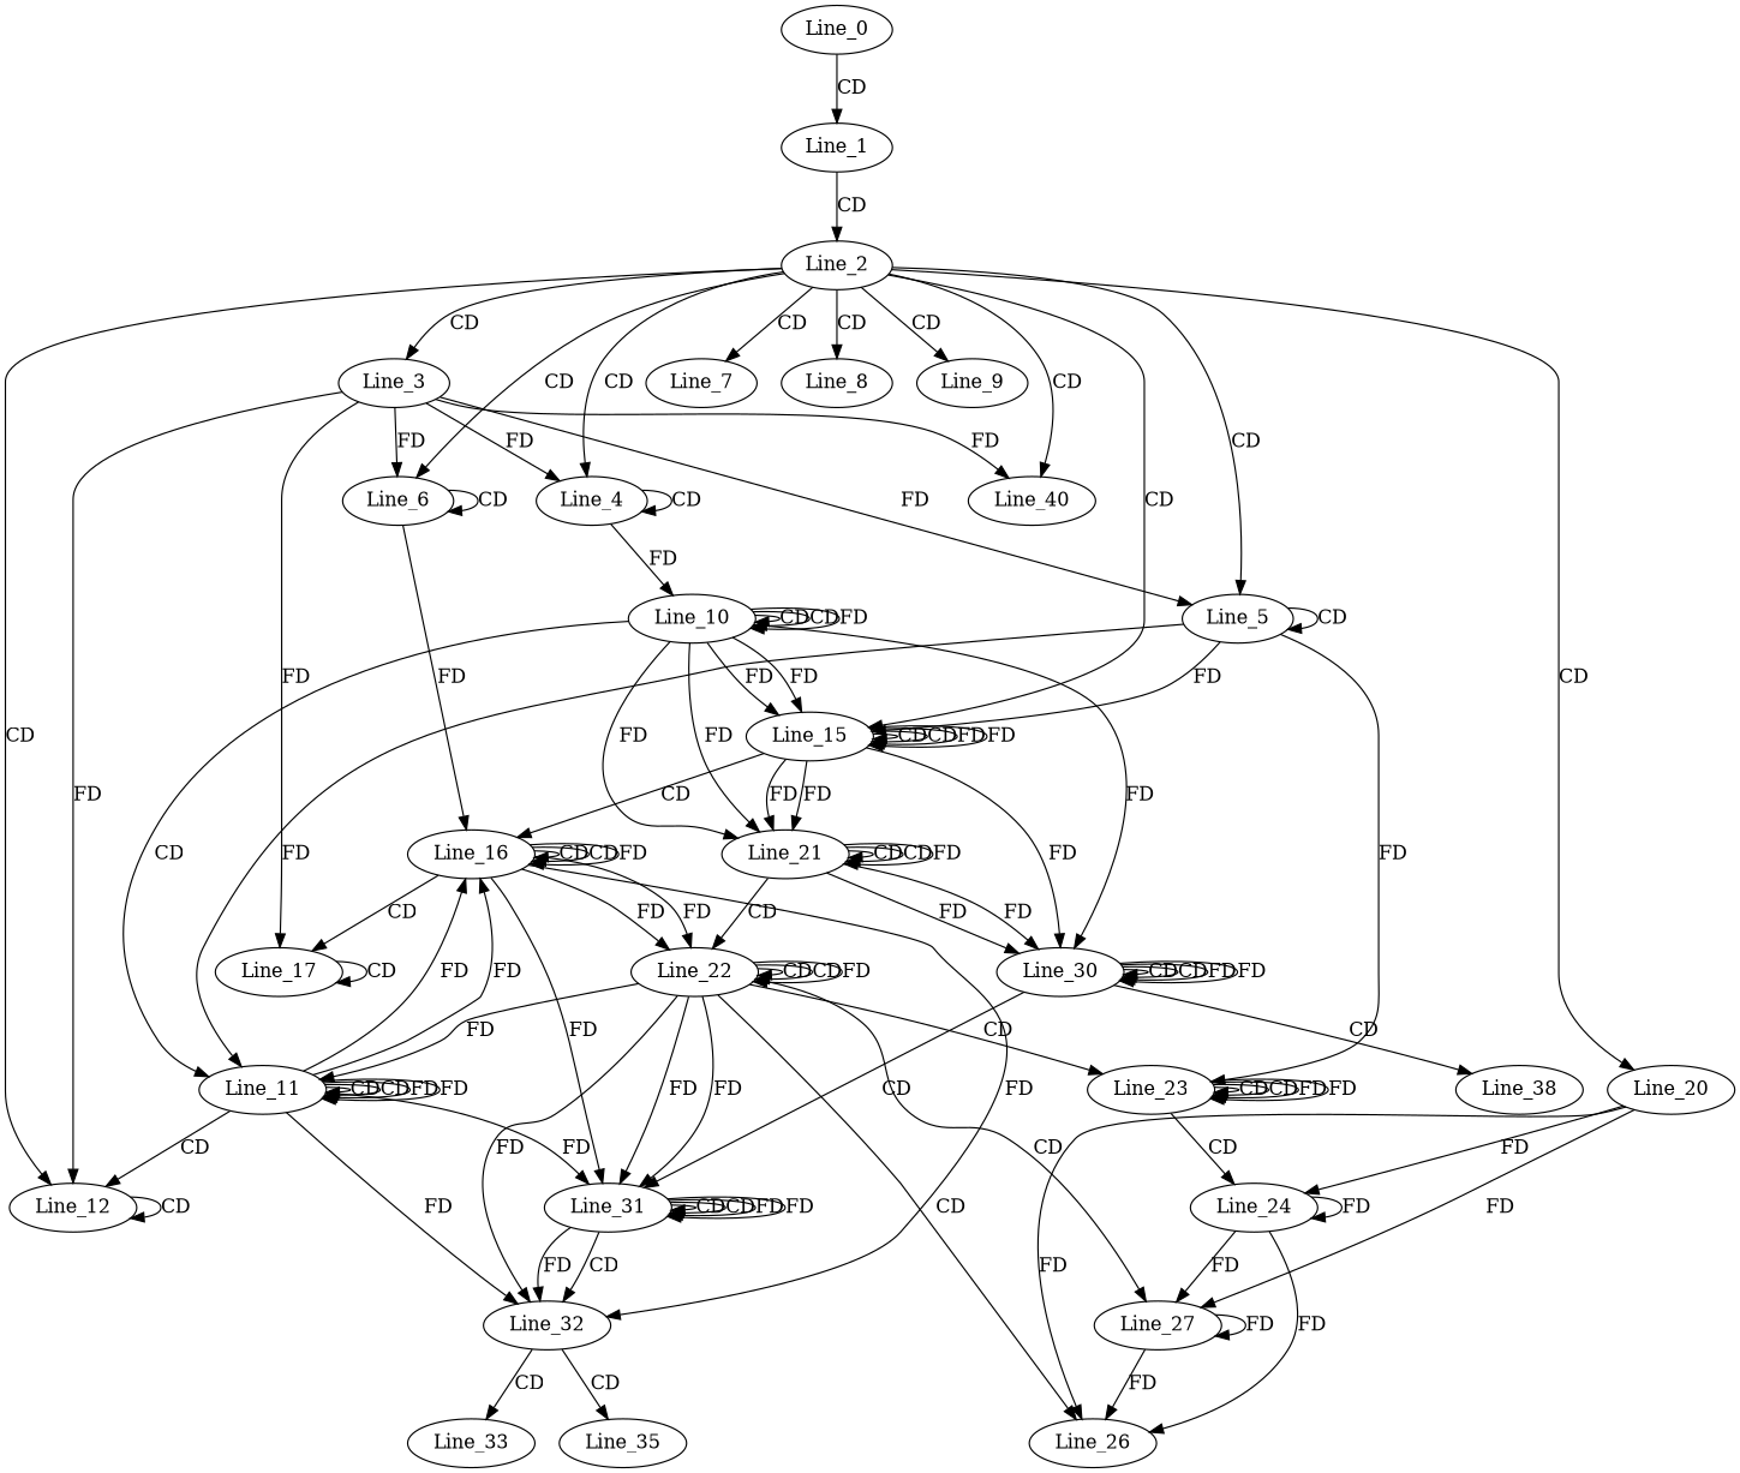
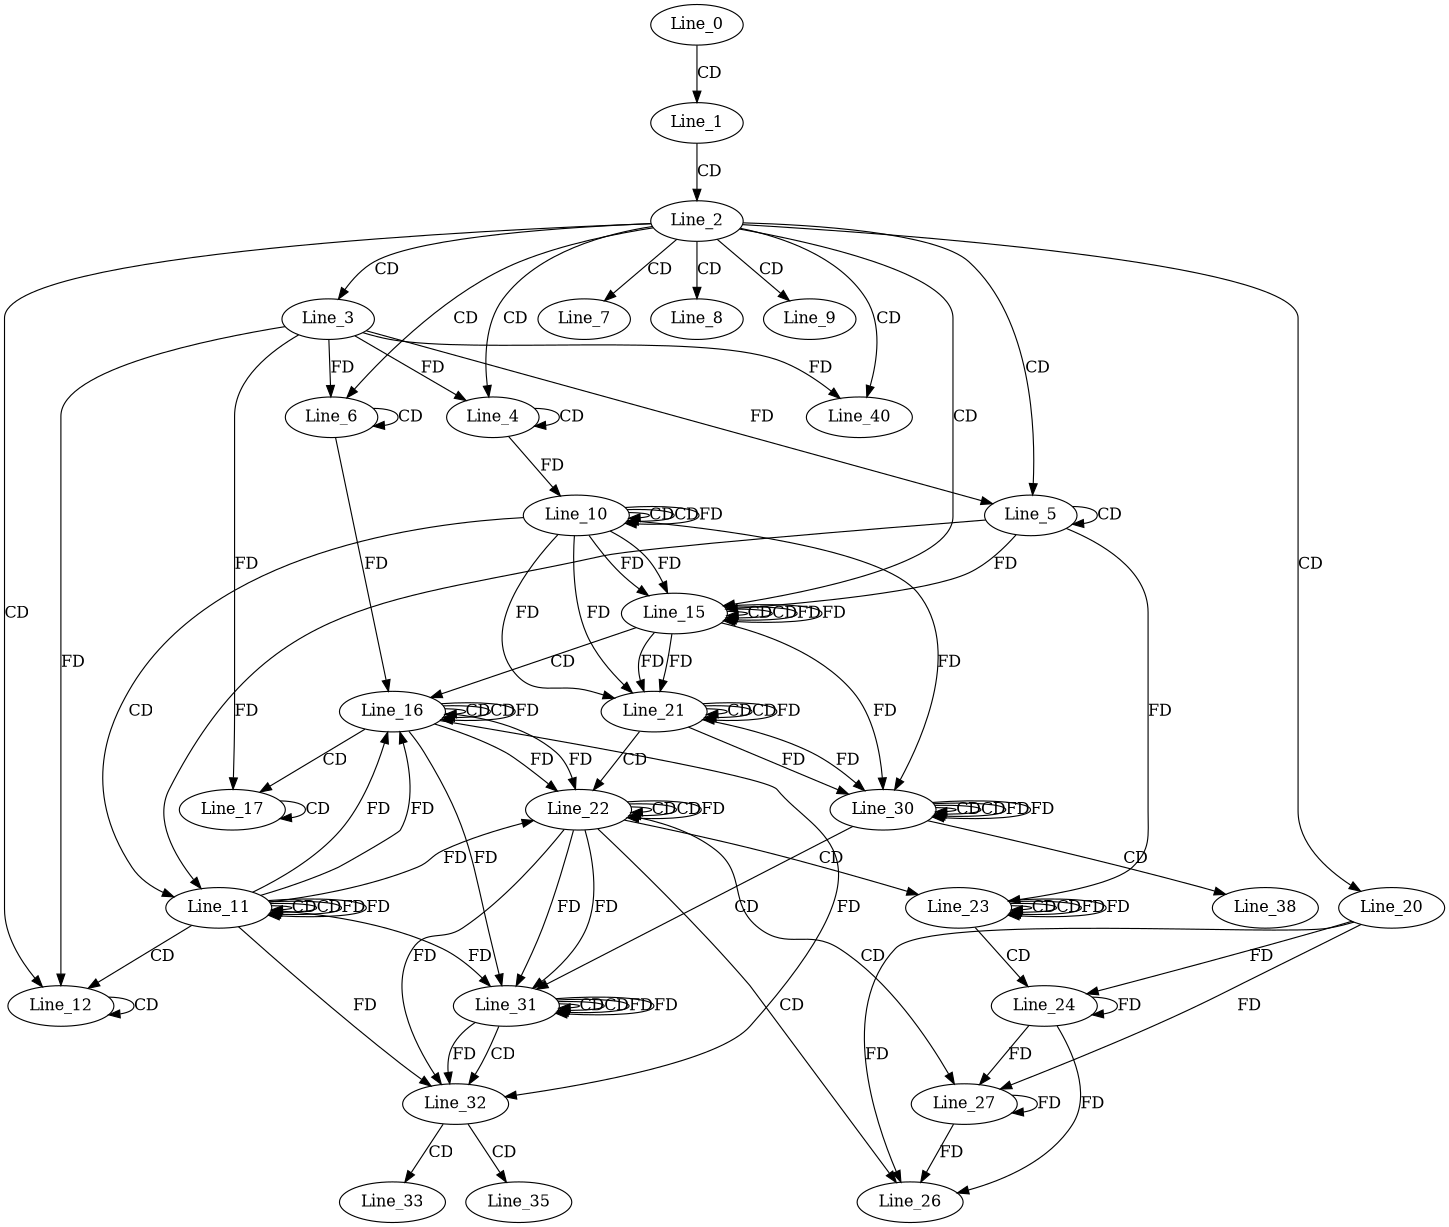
  digraph {
    Line_0
    Line_1
    Line_2
    Line_3
    Line_4
    Line_5
    Line_6
    Line_7
    Line_8
    Line_9
    Line_15
    Line_20
    Line_40
    Line_12
    Line_17
    Line_10
    Line_11
    Line_23
    Line_16
    Line_21
    Line_30
    Line_24
    Line_26
    Line_27
    Line_22
    Line_31
    Line_32
    Line_38
    Line_33
    Line_35
    Line_0 -> Line_1 [label=CD]
    Line_1 -> Line_2 [label=CD]
    Line_2 -> Line_3 [label=CD]
    Line_2 -> Line_4 [label=CD]
    Line_2 -> Line_5 [label=CD]
    Line_2 -> Line_6 [label=CD]
    Line_2 -> Line_7 [label=CD]
    Line_2 -> Line_8 [label=CD]
    Line_2 -> Line_9 [label=CD]
    Line_2 -> Line_15 [label=CD]
    Line_2 -> Line_20 [label=CD]
    Line_2 -> Line_40 [label=CD]
    Line_2 -> Line_12 [label=CD]
    Line_3 -> Line_4 [label=FD]
    Line_3 -> Line_5 [label=FD]
    Line_3 -> Line_6 [label=FD]
    Line_3 -> Line_40 [label=FD]
    Line_3 -> Line_12 [label=FD]
    Line_3 -> Line_17 [label=FD]
    Line_4 -> Line_4 [label=CD]
    Line_4 -> Line_10 [label=FD]
    Line_5 -> Line_5 [label=CD]
    Line_5 -> Line_15 [label=FD]
    Line_5 -> Line_11 [label=FD]
    Line_5 -> Line_23 [label=FD]
    Line_6 -> Line_6 [label=CD]
    Line_6 -> Line_16 [label=FD]
    Line_15 -> Line_15 [label=CD]
    Line_15 -> Line_15 [label=CD]
    Line_15 -> Line_15 [label=FD]
    Line_15 -> Line_15 [label=FD]
    Line_15 -> Line_16 [label=CD]
    Line_15 -> Line_21 [label=FD]
    Line_15 -> Line_21 [label=FD]
    Line_15 -> Line_30 [label=FD]
    Line_20 -> Line_24 [label=FD]
    Line_20 -> Line_26 [label=FD]
    Line_20 -> Line_27 [label=FD]
    Line_12 -> Line_12 [label=CD]
    Line_17 -> Line_17 [label=CD]
    Line_10 -> Line_15 [label=FD]
    Line_10 -> Line_15 [label=FD]
    Line_10 -> Line_10 [label=CD]
    Line_10 -> Line_10 [label=CD]
    Line_10 -> Line_10 [label=FD]
    Line_10 -> Line_11 [label=CD]
    Line_10 -> Line_21 [label=FD]
    Line_10 -> Line_21 [label=FD]
    Line_10 -> Line_30 [label=FD]
    Line_11 -> Line_12 [label=CD]
    Line_11 -> Line_11 [label=CD]
    Line_11 -> Line_11 [label=CD]
    Line_11 -> Line_11 [label=FD]
    Line_11 -> Line_11 [label=FD]
    Line_11 -> Line_16 [label=FD]
    Line_11 -> Line_16 [label=FD]
-   Line_22 -> Line_11 [label=FD]
+   Line_11 -> Line_22 [label=FD]
    Line_11 -> Line_31 [label=FD]
    Line_11 -> Line_32 [label=FD]
    Line_23 -> Line_23 [label=CD]
    Line_23 -> Line_23 [label=CD]
    Line_23 -> Line_23 [label=FD]
    Line_23 -> Line_23 [label=FD]
    Line_23 -> Line_24 [label=CD]
    Line_16 -> Line_17 [label=CD]
    Line_16 -> Line_16 [label=CD]
    Line_16 -> Line_16 [label=CD]
    Line_16 -> Line_16 [label=FD]
    Line_16 -> Line_22 [label=FD]
    Line_16 -> Line_22 [label=FD]
    Line_16 -> Line_31 [label=FD]
    Line_16 -> Line_32 [label=FD]
    Line_21 -> Line_21 [label=CD]
    Line_21 -> Line_21 [label=CD]
    Line_21 -> Line_21 [label=FD]
    Line_21 -> Line_30 [label=FD]
    Line_21 -> Line_30 [label=FD]
    Line_21 -> Line_22 [label=CD]
    Line_30 -> Line_30 [label=CD]
    Line_30 -> Line_30 [label=CD]
    Line_30 -> Line_30 [label=FD]
    Line_30 -> Line_30 [label=FD]
    Line_30 -> Line_31 [label=CD]
    Line_30 -> Line_38 [label=CD]
    Line_24 -> Line_24 [label=FD]
    Line_24 -> Line_26 [label=FD]
    Line_24 -> Line_27 [label=FD]
    Line_27 -> Line_26 [label=FD]
    Line_27 -> Line_27 [label=FD]
    Line_22 -> Line_23 [label=CD]
    Line_22 -> Line_26 [label=CD]
    Line_22 -> Line_27 [label=CD]
    Line_22 -> Line_22 [label=CD]
    Line_22 -> Line_22 [label=CD]
    Line_22 -> Line_22 [label=FD]
    Line_22 -> Line_31 [label=FD]
    Line_22 -> Line_31 [label=FD]
    Line_22 -> Line_32 [label=FD]
    Line_31 -> Line_31 [label=CD]
    Line_31 -> Line_31 [label=CD]
    Line_31 -> Line_31 [label=FD]
    Line_31 -> Line_31 [label=FD]
    Line_31 -> Line_32 [label=CD]
    Line_31 -> Line_32 [label=FD]
    Line_32 -> Line_33 [label=CD]
    Line_32 -> Line_35 [label=CD]
  }
